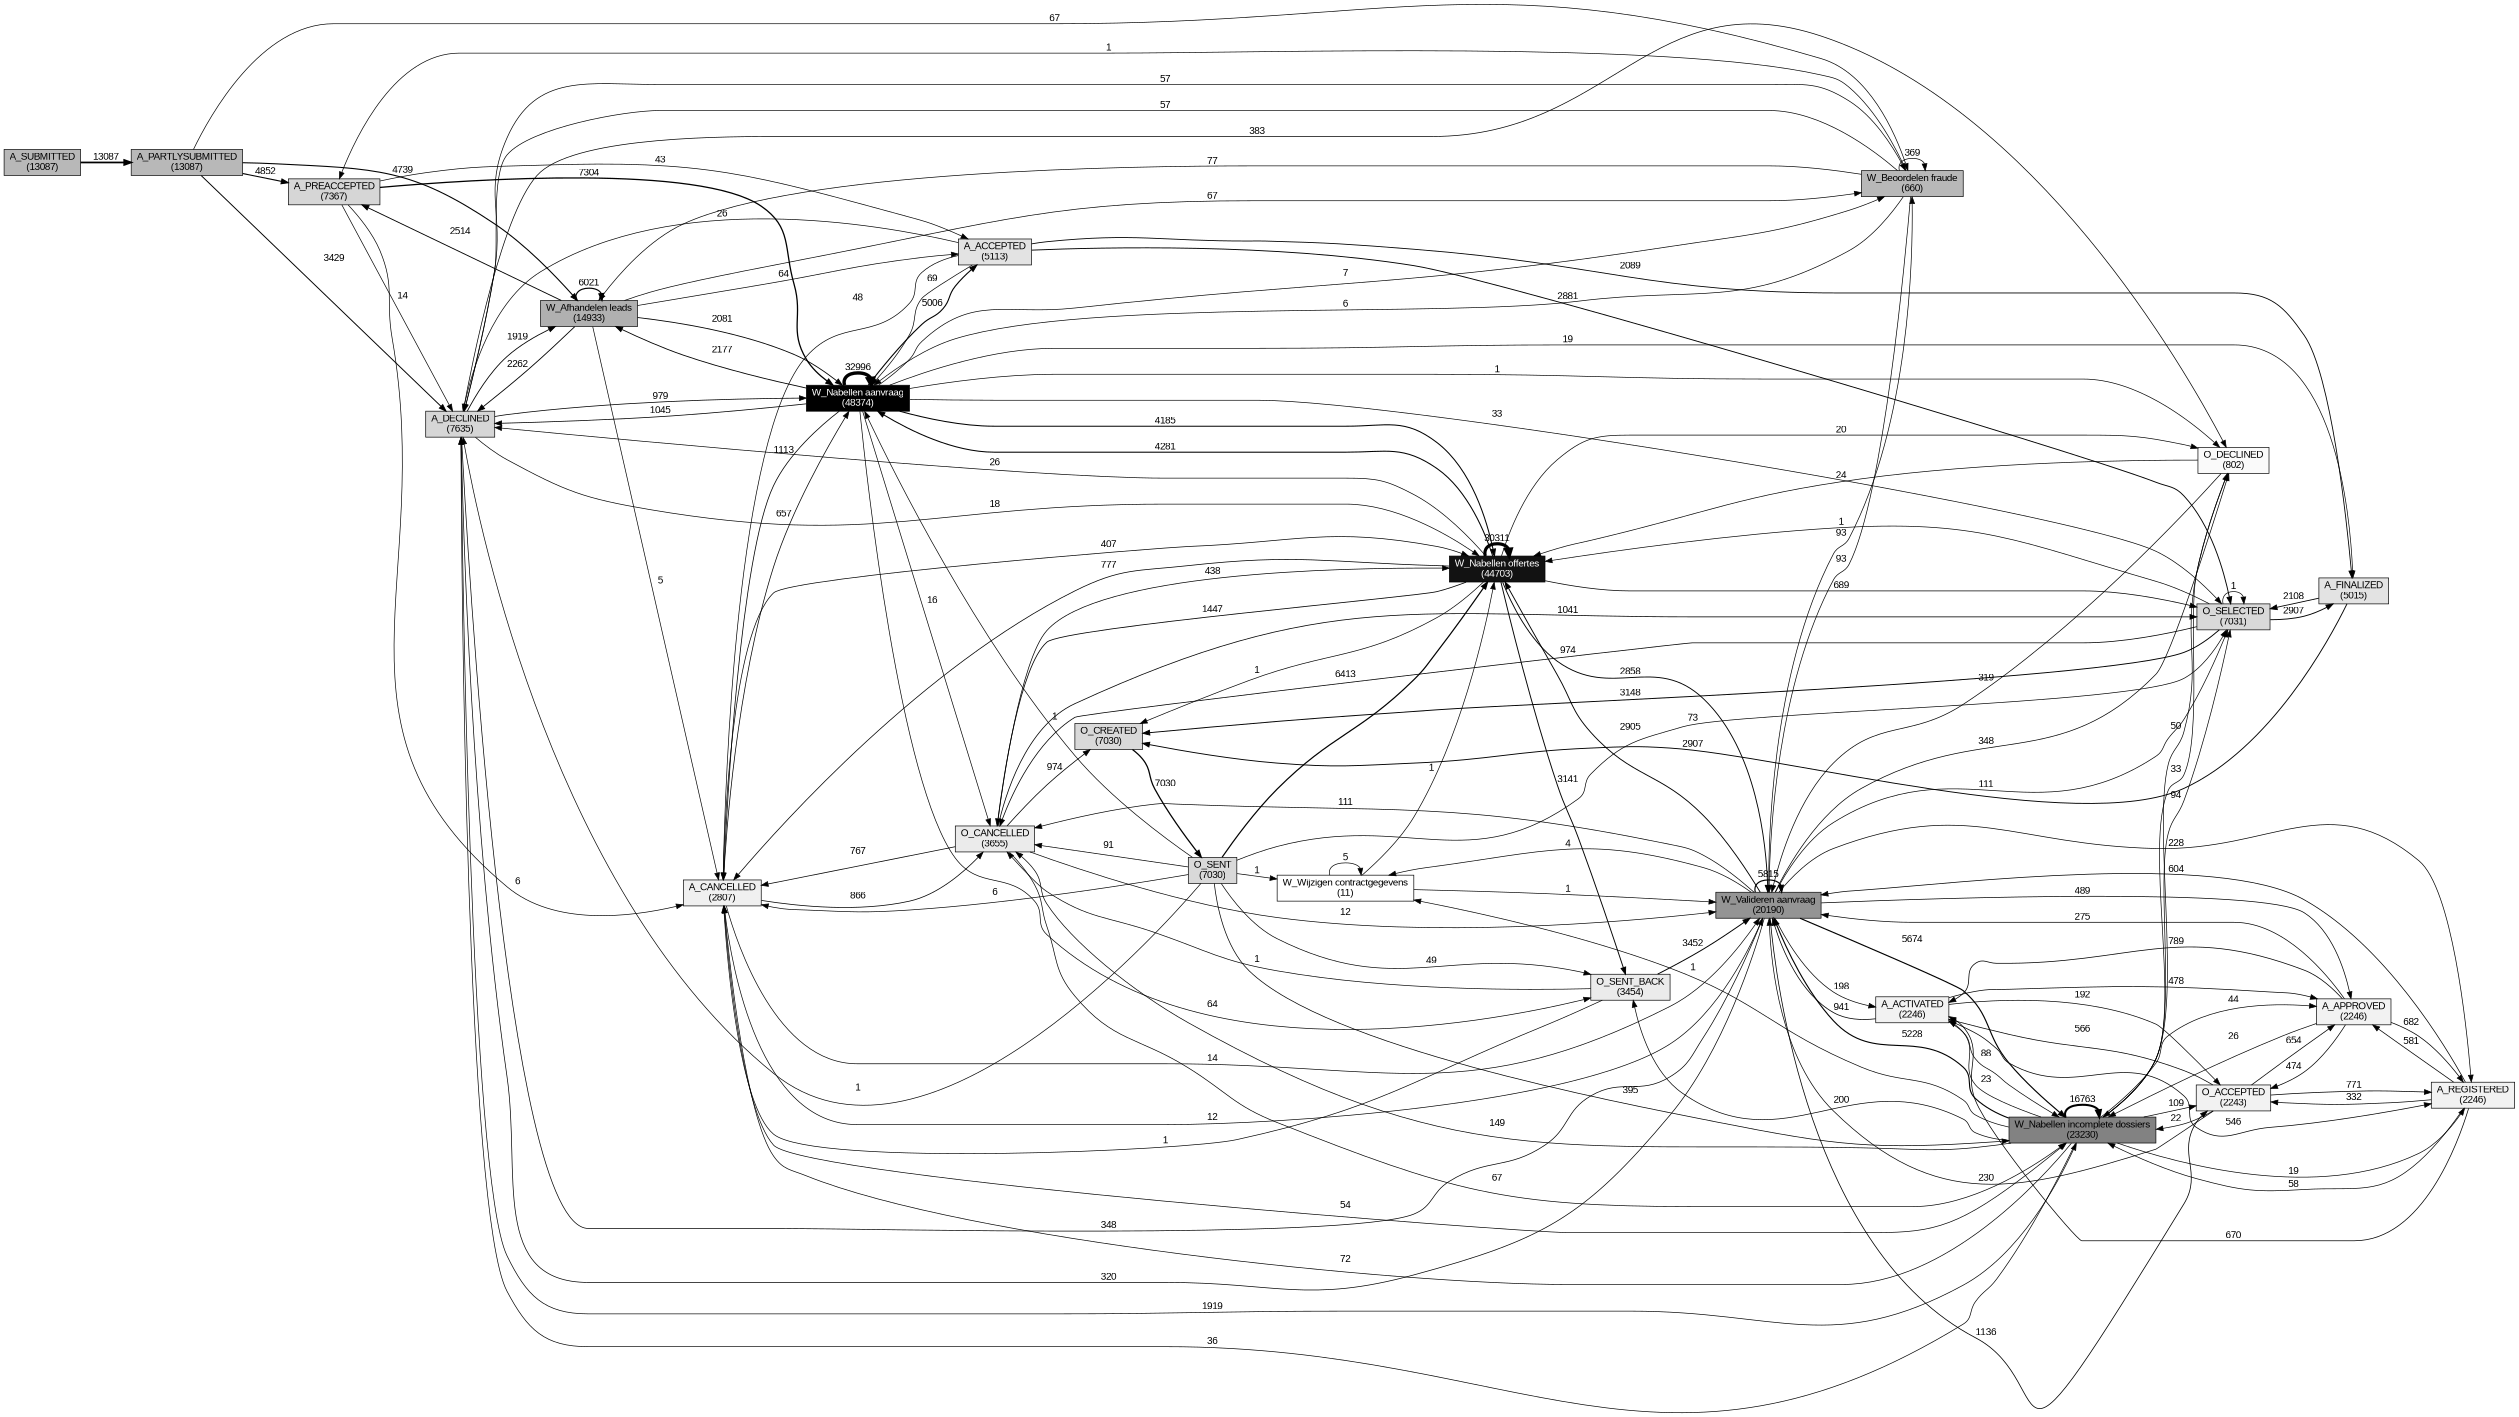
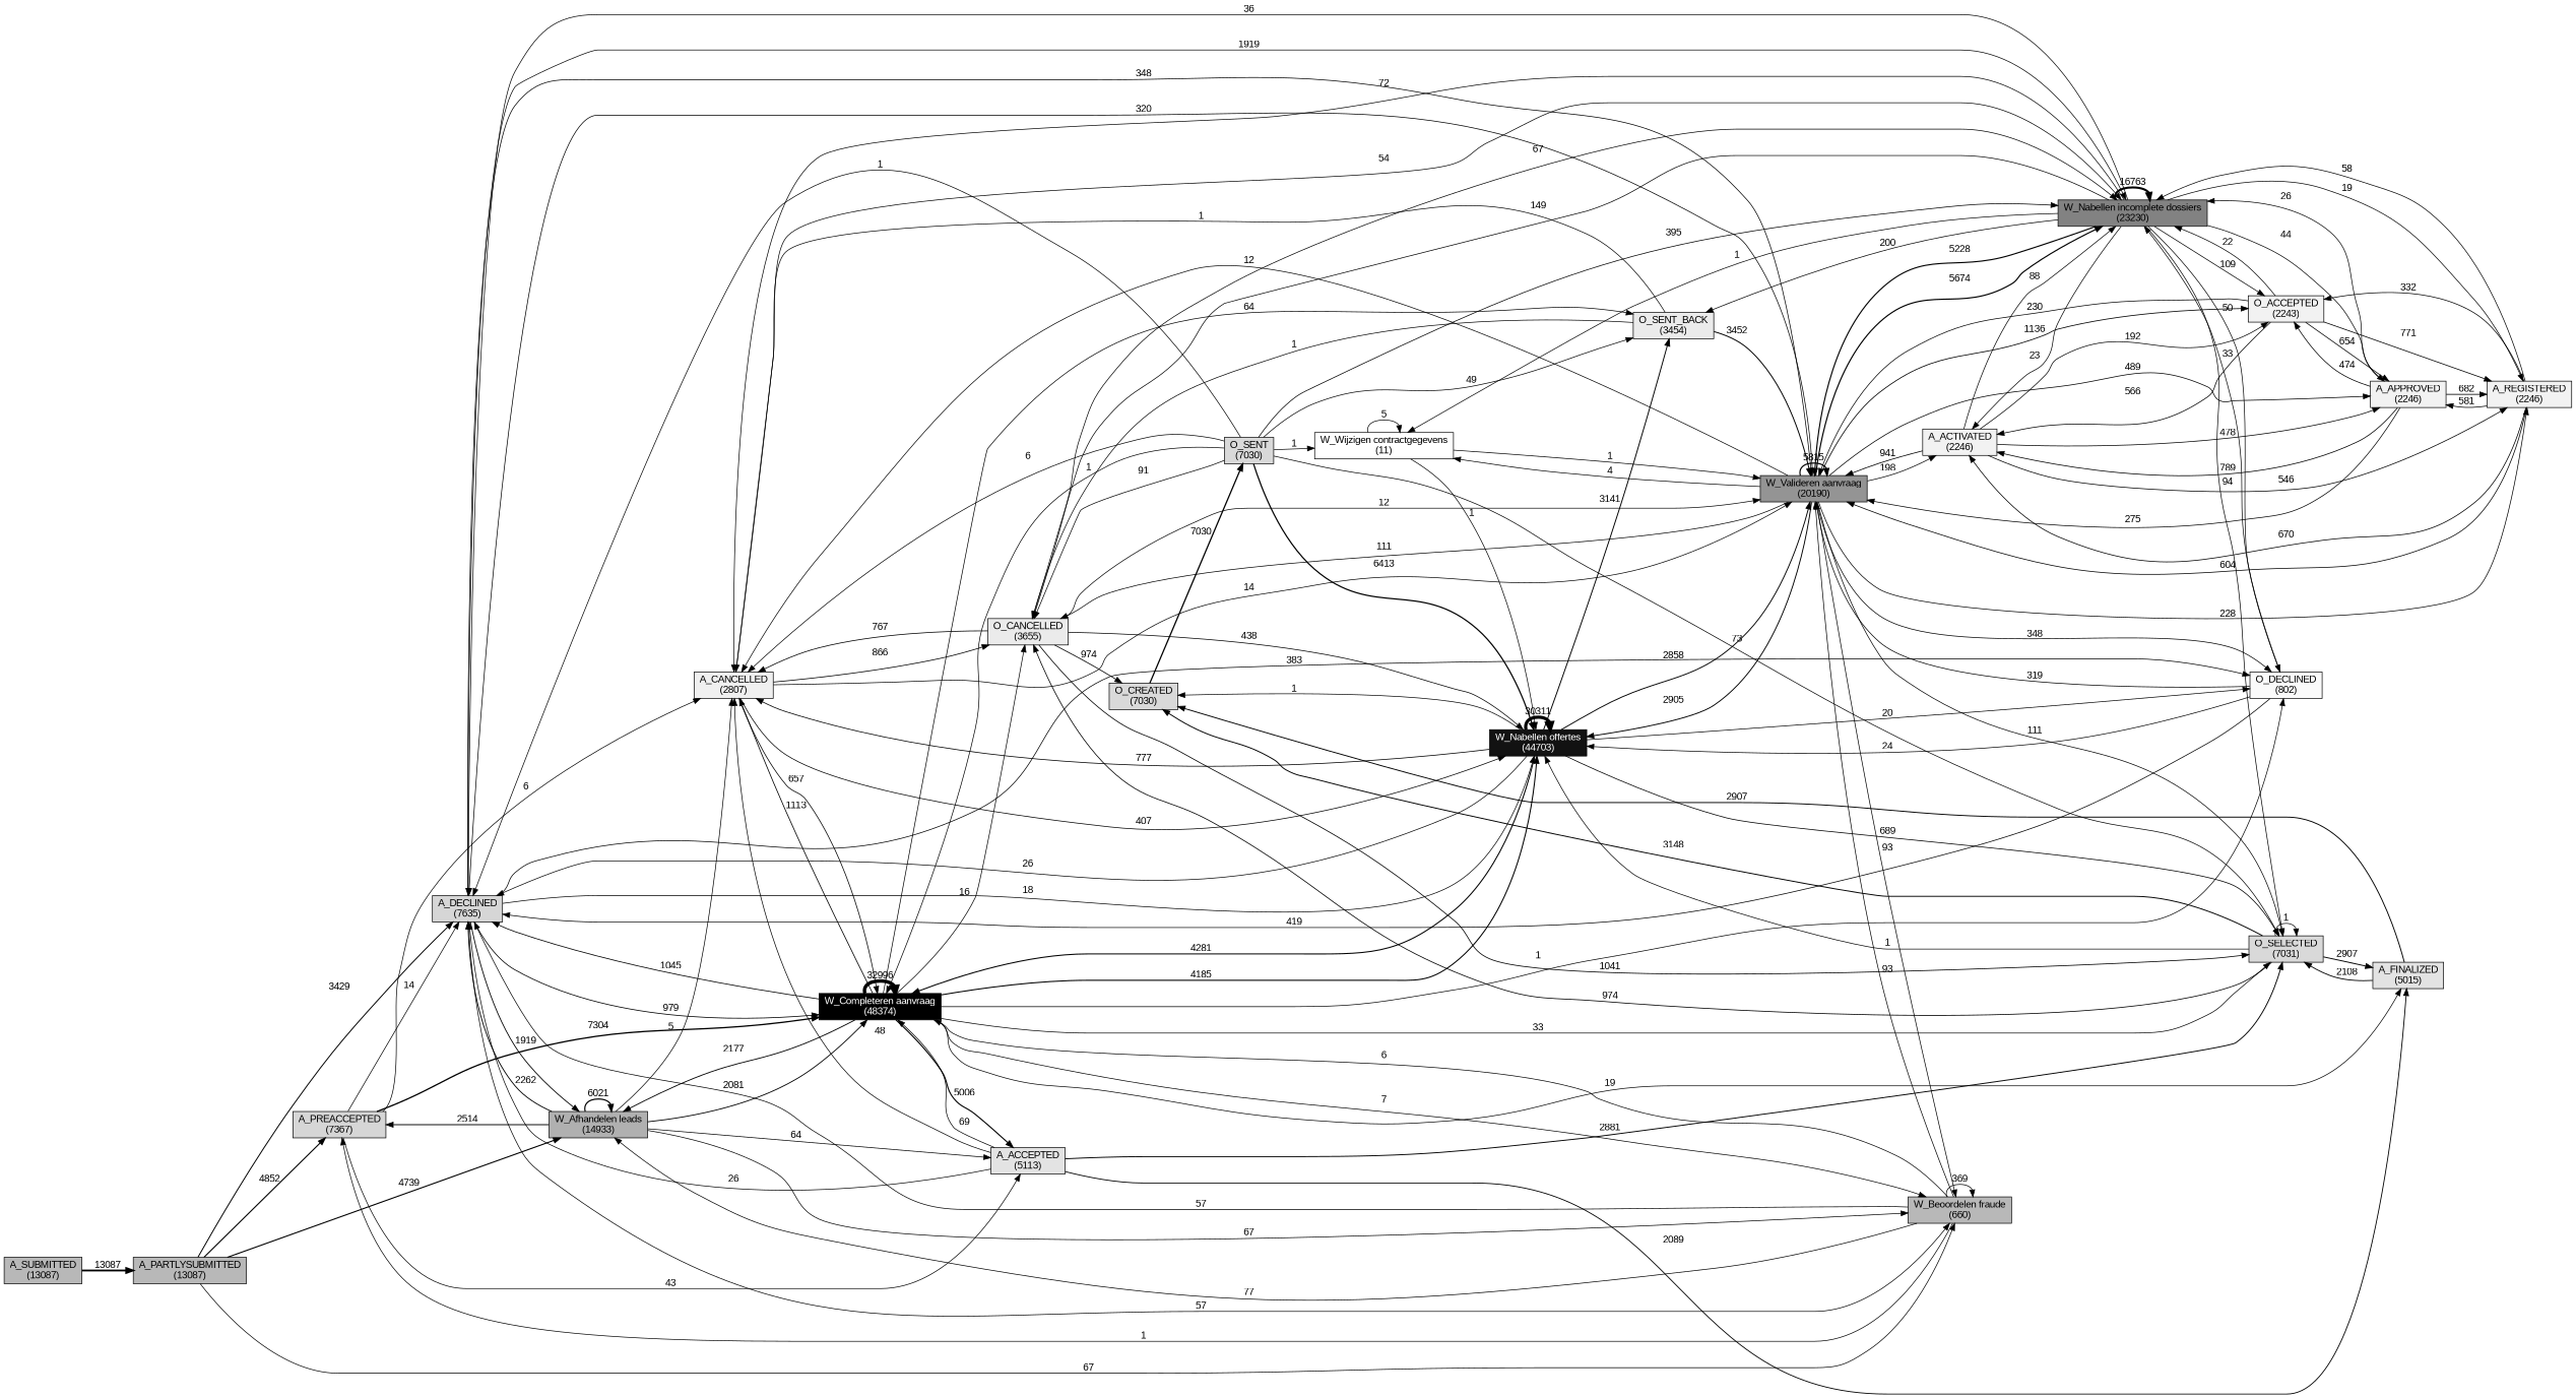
  digraph {
    fontname="Liberation Sans"
    rankdir=LR
    node [fillcolor=gray95 fontcolor=black fontname="Liberation Sans" shape=box style=filled]
    edge [fontname="Liberation Sans" penwidth=1.0]
    n1 [fillcolor=gray72 label="A_SUBMITTED\n(13087)"]
    n2 [fillcolor=gray72 label="A_PARTLYSUBMITTED\n(13087)"]
    n3 [fillcolor=gray84 label="A_PREACCEPTED\n(7367)"]
    n4 [fillcolor=gray84 label="A_DECLINED\n(7635)"]
    n5 [fillcolor=gray69 label="W_Afhandelen leads\n(14933)"]
    n6 [fillcolor=gray72 label="W_Beoordelen fraude\n(660)"]
-   n7 [fillcolor=gray0 fontcolor=white label="W_Nabellen aanvraag\n(48374)"]
+   n7 [fillcolor=gray0 fontcolor=white label="W_Completeren aanvraag\n(48374)"]
    n8 [fillcolor=gray89 label="A_ACCEPTED\n(5113)"]
    n9 [fillcolor=gray94 label="A_CANCELLED\n(2807)"]
    n10 [fillcolor=gray7 fontcolor=white label="W_Nabellen offertes\n(44703)"]
    n11 [fillcolor=gray98 label="O_DECLINED\n(802)"]
    n12 [fillcolor=gray51 label="W_Nabellen incomplete dossiers\n(23230)"]
    n13 [fillcolor=gray58 label="W_Valideren aanvraag\n(20190)"]
    n14 [fillcolor=gray85 label="O_SELECTED\n(7031)"]
    n15 [fillcolor=gray89 label="A_FINALIZED\n(5015)"]
    n16 [fillcolor=gray92 label="O_SENT_BACK\n(3454)"]
    n17 [fillcolor=gray92 label="O_CANCELLED\n(3655)"]
    n18 [fillcolor=gray85 label="O_CREATED\n(7030)"]
    n19 [fillcolor=gray100 label="W_Wijzigen contractgegevens\n(11)"]
    n20 [label="A_REGISTERED\n(2246)"]
    n21 [label="A_APPROVED\n(2246)"]
    n22 [label="O_ACCEPTED\n(2243)"]
    n23 [label="A_ACTIVATED\n(2246)"]
    n24 [fillcolor=gray85 label="O_SENT\n(7030)"]
    n1 -> n2 [label=13087 penwidth=2.586422185179573]
    n2 -> n3 [label=4852 penwidth=1.5880891044097591]
    n2 -> n4 [label=3429 penwidth=1.4155781178966511]
    n2 -> n5 [label=4739 penwidth=1.5743900590998636]
    n2 -> n6 [label=67 penwidth=1.0080012123048947]
    n3 -> n4 [label=14 penwidth=1.0015759963630853]
    n3 -> n7 [label=7304 penwidth=1.8853462645855432]
    n3 -> n8 [label=43 penwidth=1.0050916805576602]
    n3 -> n9 [label=6 penwidth=1.0006061524473404]
    n4 -> n5 [label=1919 penwidth=1.232520078799818]
    n4 -> n6 [label=57 penwidth=1.0067889074102137]
    n4 -> n7 [label=979 penwidth=1.118563418699803]
    n4 -> n10 [label=18 penwidth=1.0020609183209577]
    n4 -> n11 [label=383 penwidth=1.0463100469768147]
    n4 -> n12 [label=1919 penwidth=1.005940293983937]
    n4 -> n13 [label=348 penwidth=1.0420669798454312]
    n5 -> n3 [label=2514 penwidth=1.3046522200333384]
    n5 -> n4 [label=2262 penwidth=1.2741021366873768]
    n5 -> n5 [label=6021 penwidth=1.7298075465979694]
    n5 -> n6 [label=67 penwidth=1.0080012123048947]
    n5 -> n7 [label=2081 penwidth=1.2521594180936506]
    n5 -> n8 [label=64 penwidth=1.0076375208364903]
    n5 -> n9 [label=5 penwidth=1.0004849219578724]
    n6 -> n3 [label=1]
    n6 -> n4 [label=57 penwidth=1.0067889074102137]
    n6 -> n5 [label=77 penwidth=1.0092135171995757]
    n6 -> n6 [label=369 penwidth=1.0446128201242613]
    n6 -> n7 [label=6 penwidth=1.0006061524473404]
    n6 -> n13 [label=93 penwidth=1.0111532050310652]
    n7 -> n4 [label=1045 penwidth=1.1265646310046977]
    n7 -> n5 [label=2177 penwidth=1.2637975450825882]
    n7 -> n6 [label=7 penwidth=1.0007273829368086]
    n7 -> n7 [label=32996 penwidth=5.0]
    n7 -> n8 [label=5006 penwidth=1.6067585997878466]
    n7 -> n9 [label=1113 penwidth=1.1348083042885286]
    n7 -> n10 [label=4185 penwidth=1.5072283679345355]
    n7 -> n11 [label=1]
    n7 -> n14 [label=33 penwidth=1.0038793756629791]
    n7 -> n15 [label=19 penwidth=1.0021821488104259]
    n7 -> n16 [label=64 penwidth=1.0076375208364903]
    n7 -> n17 [label=16 penwidth=1.0018184573420215]
    n8 -> n4 [label=26 penwidth=1.0030307622367025]
    n8 -> n7 [label=69 penwidth=1.008243673283831]
    n8 -> n9 [label=48 penwidth=1.0056978330050008]
    n8 -> n14 [label=2881 penwidth=1.3491438096681314]
    n8 -> n15 [label=2089 penwidth=1.2531292620093955]
    n9 -> n7 [label=657 penwidth=1.0795272010910744]
    n9 -> n10 [label=407 penwidth=1.049219578724049]
    n9 -> n12 [label=54 penwidth=1.0064252159418094]
    n9 -> n13 [label=14 penwidth=1.0015759963630853]
    n9 -> n17 [label=866 penwidth=1.1048643733899075]
    n10 -> n4 [label=26 penwidth=1.0030307622367025]
    n10 -> n7 [label=4281 penwidth=1.5188664949234734]
    n10 -> n9 [label=777 penwidth=1.0940748598272465]
    n10 -> n10 [label=30311 penwidth=4.674496135778148]
    n10 -> n11 [label=20 penwidth=1.0023033792998939]
    n10 -> n13 [label=2858 penwidth=1.3463555084103653]
    n10 -> n14 [label=689 penwidth=1.0834065767540537]
    n10 -> n16 [label=3141 penwidth=1.3806637369298378]
-   n10 -> n17 [label=1447 penwidth=1.1752992877708743]
    n10 -> n18 [label=1]
+   n11 -> n4 [label=419 penwidth=1.0506743445976663]
    n11 -> n10 [label=24 penwidth=1.0027883012577663]
    n11 -> n12 [label=33 penwidth=1.0038793756629791]
    n11 -> n13 [label=319 penwidth=1.0385512956508562]
    n12 -> n4 [label=36 penwidth=1.0042430671313836]
    n12 -> n9 [label=72 penwidth=1.0086073647522351]
    n12 -> n11 [label=50 penwidth=1.005940293983937]
    n12 -> n12 [label=16763 penwidth=3.0320654644643126]
    n12 -> n13 [label=5228 penwidth=1.6336717684497652]
    n12 -> n14 [label=94 penwidth=1.0112744355205334]
    n12 -> n16 [label=200 penwidth=1.024124867404152]
    n12 -> n17 [label=149 penwidth=1.017942112441279]
    n12 -> n19 [label=1]
    n12 -> n20 [label=19 penwidth=1.0021821488104259]
    n12 -> n21 [label=44 penwidth=1.0052129110471284]
    n12 -> n22 [label=109 penwidth=1.0130928928625549]
    n12 -> n23 [label=23 penwidth=1.0026670707682983]
    n13 -> n4 [label=320 penwidth=1.0386725261403242]
    n13 -> n6 [label=93 penwidth=1.0111532050310652]
    n13 -> n9 [label=12 penwidth=1.001333535384149]
    n13 -> n10 [label=2905 penwidth=1.352053341415366]
    n13 -> n11 [label=348 penwidth=1.0420669798454312]
    n13 -> n12 [label=5674 penwidth=1.6877405667525383]
    n13 -> n13 [label=5815 penwidth=1.7048340657675405]
    n13 -> n14 [label=111 penwidth=1.013335353841491]
    n13 -> n17 [label=111 penwidth=1.013335353841491]
    n13 -> n19 [label=4 penwidth=1.0003636914684042]
    n13 -> n20 [label=228 penwidth=1.027519321109259]
    n13 -> n21 [label=489 penwidth=1.0591604788604334]
    n13 -> n22 [label=1136 penwidth=1.137596605546295]
    n13 -> n23 [label=198 penwidth=1.0238824064252159]
    n14 -> n10 [label=1]
    n14 -> n14 [label=1]
    n14 -> n15 [label=2907 penwidth=1.3522958023943021]
    n14 -> n17 [label=974 penwidth=1.1179572662524624]
    n14 -> n18 [label=3148 penwidth=1.3815123503561146]
    n15 -> n14 [label=2108 penwidth=1.2554326413092893]
    n15 -> n18 [label=2907 penwidth=1.3522958023943021]
    n16 -> n9 [label=1]
    n16 -> n13 [label=3452 penwidth=1.4183664191544174]
    n16 -> n17 [label=1]
    n17 -> n9 [label=767 penwidth=1.0928625549325655]
    n17 -> n10 [label=438 penwidth=1.0529777238975602]
    n17 -> n12 [label=67 penwidth=1.0080012123048947]
    n17 -> n13 [label=12 penwidth=1.001333535384149]
    n17 -> n14 [label=1041 penwidth=1.1260797090468253]
    n17 -> n18 [label=974 penwidth=1.1179572662524624]
    n18 -> n24 [label=7030 penwidth=1.8521291104712834]
    n19 -> n10 [label=1]
    n19 -> n13 [label=1]
    n19 -> n19 [label=5 penwidth=1.0004849219578724]
    n20 -> n12 [label=58 penwidth=1.0069101378996819]
    n20 -> n13 [label=604 penwidth=1.0731019851492651]
    n20 -> n21 [label=581 penwidth=1.0703136838914986]
    n20 -> n22 [label=332 penwidth=1.0401272920139415]
    n20 -> n23 [label=670 penwidth=1.0811031974541598]
    n21 -> n12 [label=26 penwidth=1.0030307622367025]
    n21 -> n13 [label=275 penwidth=1.0332171541142596]
    n21 -> n20 [label=682 penwidth=1.0825579633277769]
    n21 -> n22 [label=474 penwidth=1.057342021518412]
    n21 -> n23 [label=789 penwidth=1.0955296257008638]
    n22 -> n12 [label=22 penwidth=1.00254584027883]
    n22 -> n13 [label=230 penwidth=1.0277617820881952]
    n22 -> n20 [label=771 penwidth=1.0933474768904379]
    n22 -> n21 [label=654 penwidth=1.0791635096226702]
    n22 -> n23 [label=566 penwidth=1.0684952265494772]
    n23 -> n12 [label=88 penwidth=1.0105470525837248]
    n23 -> n13 [label=941 penwidth=1.113956660100015]
    n23 -> n20 [label=546 penwidth=1.0660706167601153]
    n23 -> n21 [label=478 penwidth=1.0578269434762844]
    n23 -> n22 [label=192 penwidth=1.0231550234884073]
    n24 -> n4 [label=1]
    n24 -> n7 [label=1]
    n24 -> n9 [label=6 penwidth=1.0006061524473404]
    n24 -> n10 [label=6413 penwidth=1.777329898469465]
    n24 -> n12 [label=395 penwidth=1.0477648128504318]
    n24 -> n14 [label=73 penwidth=1.0087285952417033]
    n24 -> n16 [label=49 penwidth=1.0058190634944688]
    n24 -> n17 [label=91 penwidth=1.0109107440521292]
    n24 -> n19 [label=1]
  }
